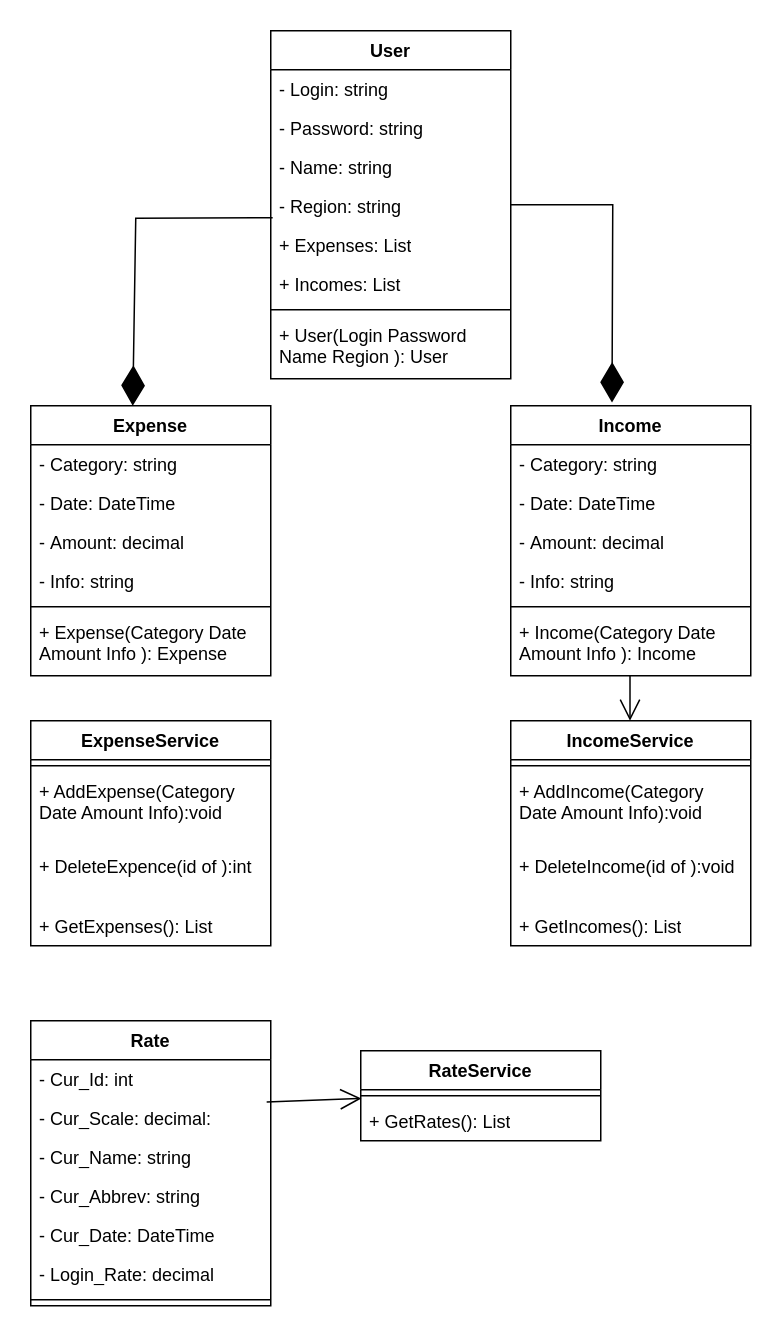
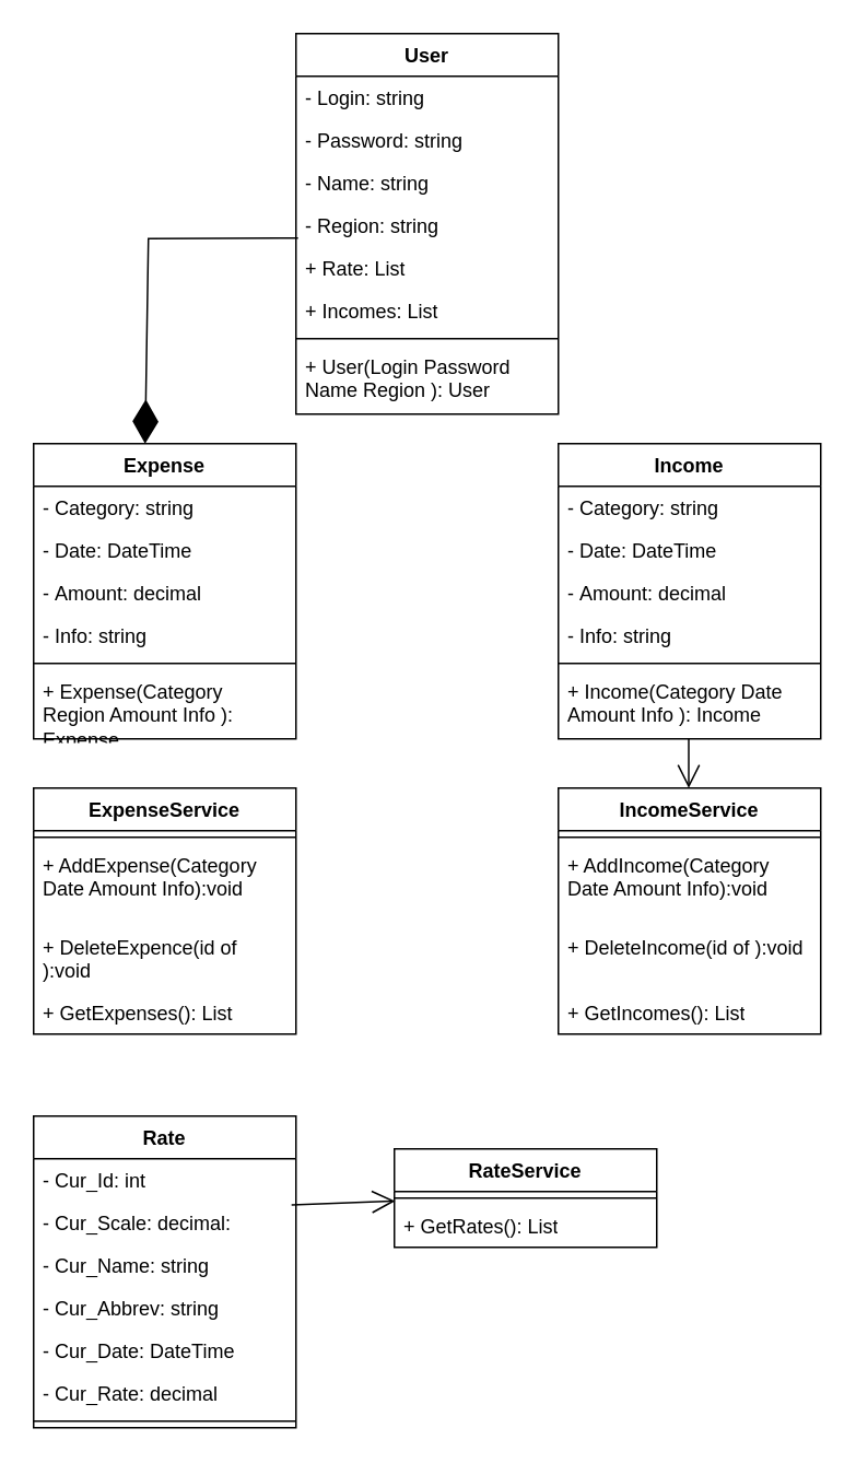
  <mxCell id="0" />
  <mxCell id="1" parent="0" />
  <mxCell id="2" value="User" style="swimlane;fontStyle=1;align=center;verticalAlign=top;childLayout=stackLayout;horizontal=1;startSize=26;horizontalStack=0;resizeParent=1;resizeParentMax=0;resizeLast=0;collapsible=1;marginBottom=0;whiteSpace=wrap;html=1;" parent="1" vertex="1"><mxGeometry x="180" y="20" width="160" height="232" as="geometry" /></mxCell>
  <mxCell id="3" value="- Login: string&lt;div&gt;&lt;br/&gt;&lt;/div&gt;" style="text;strokeColor=none;fillColor=none;align=left;verticalAlign=top;spacingLeft=4;spacingRight=4;overflow=hidden;rotatable=0;points=[[0,0.5],[1,0.5]];portConstraint=eastwest;whiteSpace=wrap;html=1;" parent="2" vertex="1"><mxGeometry y="26" width="160" height="26" as="geometry" /></mxCell>
  <mxCell id="4" value="- Password: string&lt;div&gt;&lt;br/&gt;&lt;/div&gt;" style="text;strokeColor=none;fillColor=none;align=left;verticalAlign=top;spacingLeft=4;spacingRight=4;overflow=hidden;rotatable=0;points=[[0,0.5],[1,0.5]];portConstraint=eastwest;whiteSpace=wrap;html=1;" parent="2" vertex="1"><mxGeometry y="52" width="160" height="26" as="geometry" /></mxCell>
  <mxCell id="5" value="-&amp;nbsp;Name: string" style="text;strokeColor=none;fillColor=none;align=left;verticalAlign=top;spacingLeft=4;spacingRight=4;overflow=hidden;rotatable=0;points=[[0,0.5],[1,0.5]];portConstraint=eastwest;whiteSpace=wrap;html=1;" parent="2" vertex="1"><mxGeometry y="78" width="160" height="26" as="geometry" /></mxCell>
  <mxCell id="6" value="- Region: string" style="text;strokeColor=none;fillColor=none;align=left;verticalAlign=top;spacingLeft=4;spacingRight=4;overflow=hidden;rotatable=0;points=[[0,0.5],[1,0.5]];portConstraint=eastwest;whiteSpace=wrap;html=1;" parent="2" vertex="1"><mxGeometry y="104" width="160" height="26" as="geometry" /></mxCell>
- <mxCell id="7" value="+ Expenses: List" style="text;strokeColor=none;fillColor=none;align=left;verticalAlign=top;spacingLeft=4;spacingRight=4;overflow=hidden;rotatable=0;points=[[0,0.5],[1,0.5]];portConstraint=eastwest;whiteSpace=wrap;html=1;" parent="2" vertex="1"><mxGeometry y="130" width="160" height="26" as="geometry" /></mxCell>
+ <mxCell id="7" value="+ Rate: List" style="text;strokeColor=none;fillColor=none;align=left;verticalAlign=top;spacingLeft=4;spacingRight=4;overflow=hidden;rotatable=0;points=[[0,0.5],[1,0.5]];portConstraint=eastwest;whiteSpace=wrap;html=1;" parent="2" vertex="1"><mxGeometry y="130" width="160" height="26" as="geometry" /></mxCell>
  <mxCell id="8" value="+ Incomes: List" style="text;strokeColor=none;fillColor=none;align=left;verticalAlign=top;spacingLeft=4;spacingRight=4;overflow=hidden;rotatable=0;points=[[0,0.5],[1,0.5]];portConstraint=eastwest;whiteSpace=wrap;html=1;" parent="2" vertex="1"><mxGeometry y="156" width="160" height="26" as="geometry" /></mxCell>
  <mxCell id="9" value="" style="line;strokeWidth=1;fillColor=none;align=left;verticalAlign=middle;spacingTop=-1;spacingLeft=3;spacingRight=3;rotatable=0;labelPosition=right;points=[];portConstraint=eastwest;strokeColor=inherit;" parent="2" vertex="1"><mxGeometry y="182" width="160" height="8" as="geometry" /></mxCell>
  <mxCell id="10" value="+ User(Login Password Name Region ): User" style="text;strokeColor=none;fillColor=none;align=left;verticalAlign=top;spacingLeft=4;spacingRight=4;overflow=hidden;rotatable=0;points=[[0,0.5],[1,0.5]];portConstraint=eastwest;whiteSpace=wrap;html=1;" parent="2" vertex="1"><mxGeometry y="190" width="160" height="42" as="geometry" /></mxCell>
  <mxCell id="11" value="Expense" style="swimlane;fontStyle=1;align=center;verticalAlign=top;childLayout=stackLayout;horizontal=1;startSize=26;horizontalStack=0;resizeParent=1;resizeParentMax=0;resizeLast=0;collapsible=1;marginBottom=0;whiteSpace=wrap;html=1;" parent="1" vertex="1"><mxGeometry x="20" y="270" width="160" height="180" as="geometry" /></mxCell>
  <mxCell id="12" value="-&amp;nbsp;Category: string&lt;div&gt;&lt;br&gt;&lt;/div&gt;" style="text;strokeColor=none;fillColor=none;align=left;verticalAlign=top;spacingLeft=4;spacingRight=4;overflow=hidden;rotatable=0;points=[[0,0.5],[1,0.5]];portConstraint=eastwest;whiteSpace=wrap;html=1;" parent="11" vertex="1"><mxGeometry y="26" width="160" height="26" as="geometry" /></mxCell>
  <mxCell id="13" value="- Date: DateTime&lt;div&gt;&lt;br&gt;&lt;/div&gt;" style="text;strokeColor=none;fillColor=none;align=left;verticalAlign=top;spacingLeft=4;spacingRight=4;overflow=hidden;rotatable=0;points=[[0,0.5],[1,0.5]];portConstraint=eastwest;whiteSpace=wrap;html=1;" parent="11" vertex="1"><mxGeometry y="52" width="160" height="26" as="geometry" /></mxCell>
  <mxCell id="14" value="-&amp;nbsp;Amount: decimal" style="text;strokeColor=none;fillColor=none;align=left;verticalAlign=top;spacingLeft=4;spacingRight=4;overflow=hidden;rotatable=0;points=[[0,0.5],[1,0.5]];portConstraint=eastwest;whiteSpace=wrap;html=1;" parent="11" vertex="1"><mxGeometry y="78" width="160" height="26" as="geometry" /></mxCell>
  <mxCell id="15" value="- Info: string" style="text;strokeColor=none;fillColor=none;align=left;verticalAlign=top;spacingLeft=4;spacingRight=4;overflow=hidden;rotatable=0;points=[[0,0.5],[1,0.5]];portConstraint=eastwest;whiteSpace=wrap;html=1;" parent="11" vertex="1"><mxGeometry y="104" width="160" height="26" as="geometry" /></mxCell>
  <mxCell id="16" value="" style="line;strokeWidth=1;fillColor=none;align=left;verticalAlign=middle;spacingTop=-1;spacingLeft=3;spacingRight=3;rotatable=0;labelPosition=right;points=[];portConstraint=eastwest;strokeColor=inherit;" parent="11" vertex="1"><mxGeometry y="130" width="160" height="8" as="geometry" /></mxCell>
- <mxCell id="17" value="+ Expense(Category Date Amount Info ): Expense" style="text;strokeColor=none;fillColor=none;align=left;verticalAlign=top;spacingLeft=4;spacingRight=4;overflow=hidden;rotatable=0;points=[[0,0.5],[1,0.5]];portConstraint=eastwest;whiteSpace=wrap;html=1;" parent="11" vertex="1"><mxGeometry y="138" width="160" height="42" as="geometry" /></mxCell>
+ <mxCell id="17" value="+ Expense(Category Region Amount Info ): Expense" style="text;strokeColor=none;fillColor=none;align=left;verticalAlign=top;spacingLeft=4;spacingRight=4;overflow=hidden;rotatable=0;points=[[0,0.5],[1,0.5]];portConstraint=eastwest;whiteSpace=wrap;html=1;" parent="11" vertex="1"><mxGeometry y="138" width="160" height="42" as="geometry" /></mxCell>
  <mxCell id="18" value="Income" style="swimlane;fontStyle=1;align=center;verticalAlign=top;childLayout=stackLayout;horizontal=1;startSize=26;horizontalStack=0;resizeParent=1;resizeParentMax=0;resizeLast=0;collapsible=1;marginBottom=0;whiteSpace=wrap;html=1;" parent="1" vertex="1"><mxGeometry x="340" y="270" width="160" height="180" as="geometry" /></mxCell>
  <mxCell id="19" value="-&amp;nbsp;Category: string&lt;div&gt;&lt;br&gt;&lt;/div&gt;" style="text;strokeColor=none;fillColor=none;align=left;verticalAlign=top;spacingLeft=4;spacingRight=4;overflow=hidden;rotatable=0;points=[[0,0.5],[1,0.5]];portConstraint=eastwest;whiteSpace=wrap;html=1;" parent="18" vertex="1"><mxGeometry y="26" width="160" height="26" as="geometry" /></mxCell>
  <mxCell id="20" value="- Date: DateTime&lt;div&gt;&lt;br&gt;&lt;/div&gt;" style="text;strokeColor=none;fillColor=none;align=left;verticalAlign=top;spacingLeft=4;spacingRight=4;overflow=hidden;rotatable=0;points=[[0,0.5],[1,0.5]];portConstraint=eastwest;whiteSpace=wrap;html=1;" parent="18" vertex="1"><mxGeometry y="52" width="160" height="26" as="geometry" /></mxCell>
  <mxCell id="21" value="-&amp;nbsp;Amount: decimal" style="text;strokeColor=none;fillColor=none;align=left;verticalAlign=top;spacingLeft=4;spacingRight=4;overflow=hidden;rotatable=0;points=[[0,0.5],[1,0.5]];portConstraint=eastwest;whiteSpace=wrap;html=1;" parent="18" vertex="1"><mxGeometry y="78" width="160" height="26" as="geometry" /></mxCell>
  <mxCell id="22" value="- Info: string" style="text;strokeColor=none;fillColor=none;align=left;verticalAlign=top;spacingLeft=4;spacingRight=4;overflow=hidden;rotatable=0;points=[[0,0.5],[1,0.5]];portConstraint=eastwest;whiteSpace=wrap;html=1;" parent="18" vertex="1"><mxGeometry y="104" width="160" height="26" as="geometry" /></mxCell>
  <mxCell id="23" value="" style="line;strokeWidth=1;fillColor=none;align=left;verticalAlign=middle;spacingTop=-1;spacingLeft=3;spacingRight=3;rotatable=0;labelPosition=right;points=[];portConstraint=eastwest;strokeColor=inherit;" parent="18" vertex="1"><mxGeometry y="130" width="160" height="8" as="geometry" /></mxCell>
  <mxCell id="24" value="+ Income(Category Date Amount Info ): Income" style="text;strokeColor=none;fillColor=none;align=left;verticalAlign=top;spacingLeft=4;spacingRight=4;overflow=hidden;rotatable=0;points=[[0,0.5],[1,0.5]];portConstraint=eastwest;whiteSpace=wrap;html=1;" parent="18" vertex="1"><mxGeometry y="138" width="160" height="42" as="geometry" /></mxCell>
  <mxCell id="25" value="ExpenseService" style="swimlane;fontStyle=1;align=center;verticalAlign=top;childLayout=stackLayout;horizontal=1;startSize=26;horizontalStack=0;resizeParent=1;resizeParentMax=0;resizeLast=0;collapsible=1;marginBottom=0;whiteSpace=wrap;html=1;" parent="1" vertex="1"><mxGeometry x="20" y="480" width="160" height="150" as="geometry" /></mxCell>
  <mxCell id="26" value="" style="line;strokeWidth=1;fillColor=none;align=left;verticalAlign=middle;spacingTop=-1;spacingLeft=3;spacingRight=3;rotatable=0;labelPosition=right;points=[];portConstraint=eastwest;strokeColor=inherit;" parent="25" vertex="1"><mxGeometry y="26" width="160" height="8" as="geometry" /></mxCell>
  <mxCell id="27" value="+ AddExpense(Category Date Amount Info):void" style="text;strokeColor=none;fillColor=none;align=left;verticalAlign=top;spacingLeft=4;spacingRight=4;overflow=hidden;rotatable=0;points=[[0,0.5],[1,0.5]];portConstraint=eastwest;whiteSpace=wrap;html=1;" parent="25" vertex="1"><mxGeometry y="34" width="160" height="50" as="geometry" /></mxCell>
- <mxCell id="28" value="+ DeleteExpence(id of ):int" style="text;strokeColor=none;fillColor=none;align=left;verticalAlign=top;spacingLeft=4;spacingRight=4;overflow=hidden;rotatable=0;points=[[0,0.5],[1,0.5]];portConstraint=eastwest;whiteSpace=wrap;html=1;" parent="25" vertex="1"><mxGeometry y="84" width="160" height="40" as="geometry" /></mxCell>
+ <mxCell id="28" value="+ DeleteExpence(id of ):void" style="text;strokeColor=none;fillColor=none;align=left;verticalAlign=top;spacingLeft=4;spacingRight=4;overflow=hidden;rotatable=0;points=[[0,0.5],[1,0.5]];portConstraint=eastwest;whiteSpace=wrap;html=1;" parent="25" vertex="1"><mxGeometry y="84" width="160" height="40" as="geometry" /></mxCell>
  <mxCell id="29" value="+ GetExpenses(): List" style="text;strokeColor=none;fillColor=none;align=left;verticalAlign=top;spacingLeft=4;spacingRight=4;overflow=hidden;rotatable=0;points=[[0,0.5],[1,0.5]];portConstraint=eastwest;whiteSpace=wrap;html=1;" parent="25" vertex="1"><mxGeometry y="124" width="160" height="26" as="geometry" /></mxCell>
  <mxCell id="30" value="IncomeService" style="swimlane;fontStyle=1;align=center;verticalAlign=top;childLayout=stackLayout;horizontal=1;startSize=26;horizontalStack=0;resizeParent=1;resizeParentMax=0;resizeLast=0;collapsible=1;marginBottom=0;whiteSpace=wrap;html=1;" parent="1" vertex="1"><mxGeometry x="340" y="480" width="160" height="150" as="geometry" /></mxCell>
  <mxCell id="31" value="" style="line;strokeWidth=1;fillColor=none;align=left;verticalAlign=middle;spacingTop=-1;spacingLeft=3;spacingRight=3;rotatable=0;labelPosition=right;points=[];portConstraint=eastwest;strokeColor=inherit;" parent="30" vertex="1"><mxGeometry y="26" width="160" height="8" as="geometry" /></mxCell>
  <mxCell id="32" value="+ AddIncome(Category Date Amount Info):void" style="text;strokeColor=none;fillColor=none;align=left;verticalAlign=top;spacingLeft=4;spacingRight=4;overflow=hidden;rotatable=0;points=[[0,0.5],[1,0.5]];portConstraint=eastwest;whiteSpace=wrap;html=1;" parent="30" vertex="1"><mxGeometry y="34" width="160" height="50" as="geometry" /></mxCell>
  <mxCell id="33" value="+ DeleteIncome(id of ):void" style="text;strokeColor=none;fillColor=none;align=left;verticalAlign=top;spacingLeft=4;spacingRight=4;overflow=hidden;rotatable=0;points=[[0,0.5],[1,0.5]];portConstraint=eastwest;whiteSpace=wrap;html=1;" parent="30" vertex="1"><mxGeometry y="84" width="160" height="40" as="geometry" /></mxCell>
  <mxCell id="34" value="+ GetIncomes(): List" style="text;strokeColor=none;fillColor=none;align=left;verticalAlign=top;spacingLeft=4;spacingRight=4;overflow=hidden;rotatable=0;points=[[0,0.5],[1,0.5]];portConstraint=eastwest;whiteSpace=wrap;html=1;" parent="30" vertex="1"><mxGeometry y="124" width="160" height="26" as="geometry" /></mxCell>
  <mxCell id="35" value="Rate" style="swimlane;fontStyle=1;align=center;verticalAlign=top;childLayout=stackLayout;horizontal=1;startSize=26;horizontalStack=0;resizeParent=1;resizeParentMax=0;resizeLast=0;collapsible=1;marginBottom=0;whiteSpace=wrap;html=1;" parent="1" vertex="1"><mxGeometry x="20" y="680" width="160" height="190" as="geometry" /></mxCell>
  <mxCell id="36" value="- Cur_Id: int" style="text;strokeColor=none;fillColor=none;align=left;verticalAlign=top;spacingLeft=4;spacingRight=4;overflow=hidden;rotatable=0;points=[[0,0.5],[1,0.5]];portConstraint=eastwest;whiteSpace=wrap;html=1;" parent="35" vertex="1"><mxGeometry y="26" width="160" height="26" as="geometry" /></mxCell>
  <mxCell id="37" value="- Cur_Scale: decimal:&amp;nbsp;" style="text;strokeColor=none;fillColor=none;align=left;verticalAlign=top;spacingLeft=4;spacingRight=4;overflow=hidden;rotatable=0;points=[[0,0.5],[1,0.5]];portConstraint=eastwest;whiteSpace=wrap;html=1;" parent="35" vertex="1"><mxGeometry y="52" width="160" height="26" as="geometry" /></mxCell>
  <mxCell id="38" value="- Cur_Name: string" style="text;strokeColor=none;fillColor=none;align=left;verticalAlign=top;spacingLeft=4;spacingRight=4;overflow=hidden;rotatable=0;points=[[0,0.5],[1,0.5]];portConstraint=eastwest;whiteSpace=wrap;html=1;" parent="35" vertex="1"><mxGeometry y="78" width="160" height="26" as="geometry" /></mxCell>
  <mxCell id="39" value="- Cur_Abbrev: string" style="text;strokeColor=none;fillColor=none;align=left;verticalAlign=top;spacingLeft=4;spacingRight=4;overflow=hidden;rotatable=0;points=[[0,0.5],[1,0.5]];portConstraint=eastwest;whiteSpace=wrap;html=1;" parent="35" vertex="1"><mxGeometry y="104" width="160" height="26" as="geometry" /></mxCell>
  <mxCell id="40" value="- Cur_Date: DateTime" style="text;strokeColor=none;fillColor=none;align=left;verticalAlign=top;spacingLeft=4;spacingRight=4;overflow=hidden;rotatable=0;points=[[0,0.5],[1,0.5]];portConstraint=eastwest;whiteSpace=wrap;html=1;" parent="35" vertex="1"><mxGeometry y="130" width="160" height="26" as="geometry" /></mxCell>
- <mxCell id="41" value="- Login_Rate: decimal" style="text;strokeColor=none;fillColor=none;align=left;verticalAlign=top;spacingLeft=4;spacingRight=4;overflow=hidden;rotatable=0;points=[[0,0.5],[1,0.5]];portConstraint=eastwest;whiteSpace=wrap;html=1;" parent="35" vertex="1"><mxGeometry y="156" width="160" height="26" as="geometry" /></mxCell>
+ <mxCell id="41" value="- Cur_Rate: decimal" style="text;strokeColor=none;fillColor=none;align=left;verticalAlign=top;spacingLeft=4;spacingRight=4;overflow=hidden;rotatable=0;points=[[0,0.5],[1,0.5]];portConstraint=eastwest;whiteSpace=wrap;html=1;" parent="35" vertex="1"><mxGeometry y="156" width="160" height="26" as="geometry" /></mxCell>
  <mxCell id="42" value="" style="line;strokeWidth=1;fillColor=none;align=left;verticalAlign=middle;spacingTop=-1;spacingLeft=3;spacingRight=3;rotatable=0;labelPosition=right;points=[];portConstraint=eastwest;strokeColor=inherit;" parent="35" vertex="1"><mxGeometry y="182" width="160" height="8" as="geometry" /></mxCell>
  <mxCell id="43" value="RateService" style="swimlane;fontStyle=1;align=center;verticalAlign=top;childLayout=stackLayout;horizontal=1;startSize=26;horizontalStack=0;resizeParent=1;resizeParentMax=0;resizeLast=0;collapsible=1;marginBottom=0;whiteSpace=wrap;html=1;" parent="1" vertex="1"><mxGeometry x="240" y="700" width="160" height="60" as="geometry" /></mxCell>
  <mxCell id="44" value="" style="line;strokeWidth=1;fillColor=none;align=left;verticalAlign=middle;spacingTop=-1;spacingLeft=3;spacingRight=3;rotatable=0;labelPosition=right;points=[];portConstraint=eastwest;strokeColor=inherit;" parent="43" vertex="1"><mxGeometry y="26" width="160" height="8" as="geometry" /></mxCell>
  <mxCell id="45" value="+ GetRates(): List" style="text;strokeColor=none;fillColor=none;align=left;verticalAlign=top;spacingLeft=4;spacingRight=4;overflow=hidden;rotatable=0;points=[[0,0.5],[1,0.5]];portConstraint=eastwest;whiteSpace=wrap;html=1;" parent="43" vertex="1"><mxGeometry y="34" width="160" height="26" as="geometry" /></mxCell>
- <mxCell id="46" value="" style="endArrow=diamondThin;endFill=1;endSize=24;html=1;rounded=0;entryX=0.422;entryY=-0.012;entryDx=0;entryDy=0;entryPerimeter=0;" edge="1" parent="1" source="2" target="18"><mxGeometry width="160" relative="1" as="geometry"><mxPoint x="390" y="150" as="sourcePoint" /><mxPoint x="390" y="260" as="targetPoint" /><Array as="points"><mxPoint x="408" y="136" /></Array></mxGeometry></mxCell>
  <mxCell id="47" value="" style="endArrow=diamondThin;endFill=1;endSize=24;html=1;rounded=0;entryX=0.422;entryY=-0.012;entryDx=0;entryDy=0;entryPerimeter=0;exitX=0.008;exitY=0.792;exitDx=0;exitDy=0;exitPerimeter=0;" edge="1" parent="1" source="6"><mxGeometry width="160" relative="1" as="geometry"><mxPoint x="20" y="138" as="sourcePoint" /><mxPoint x="88" y="270" as="targetPoint" /><Array as="points"><mxPoint x="90" y="145" /></Array></mxGeometry></mxCell>
  <mxCell id="48" value="" style="endArrow=open;endFill=1;endSize=12;html=1;rounded=0;exitX=0.497;exitY=1.005;exitDx=0;exitDy=0;exitPerimeter=0;entryX=0.5;entryY=0;entryDx=0;entryDy=0;" edge="1" parent="1"><mxGeometry width="160" relative="1" as="geometry"><mxPoint x="419.5" y="450" as="sourcePoint" /><mxPoint x="419.5" y="480" as="targetPoint" /></mxGeometry></mxCell>
  <mxCell id="49" value="" style="endArrow=open;endFill=1;endSize=12;html=1;rounded=0;exitX=0.983;exitY=1.085;exitDx=0;exitDy=0;exitPerimeter=0;entryX=0.003;entryY=0.725;entryDx=0;entryDy=0;entryPerimeter=0;" edge="1" parent="1" source="36" target="44"><mxGeometry width="160" relative="1" as="geometry"><mxPoint x="230" y="550" as="sourcePoint" /><mxPoint x="390" y="550" as="targetPoint" /></mxGeometry></mxCell>
